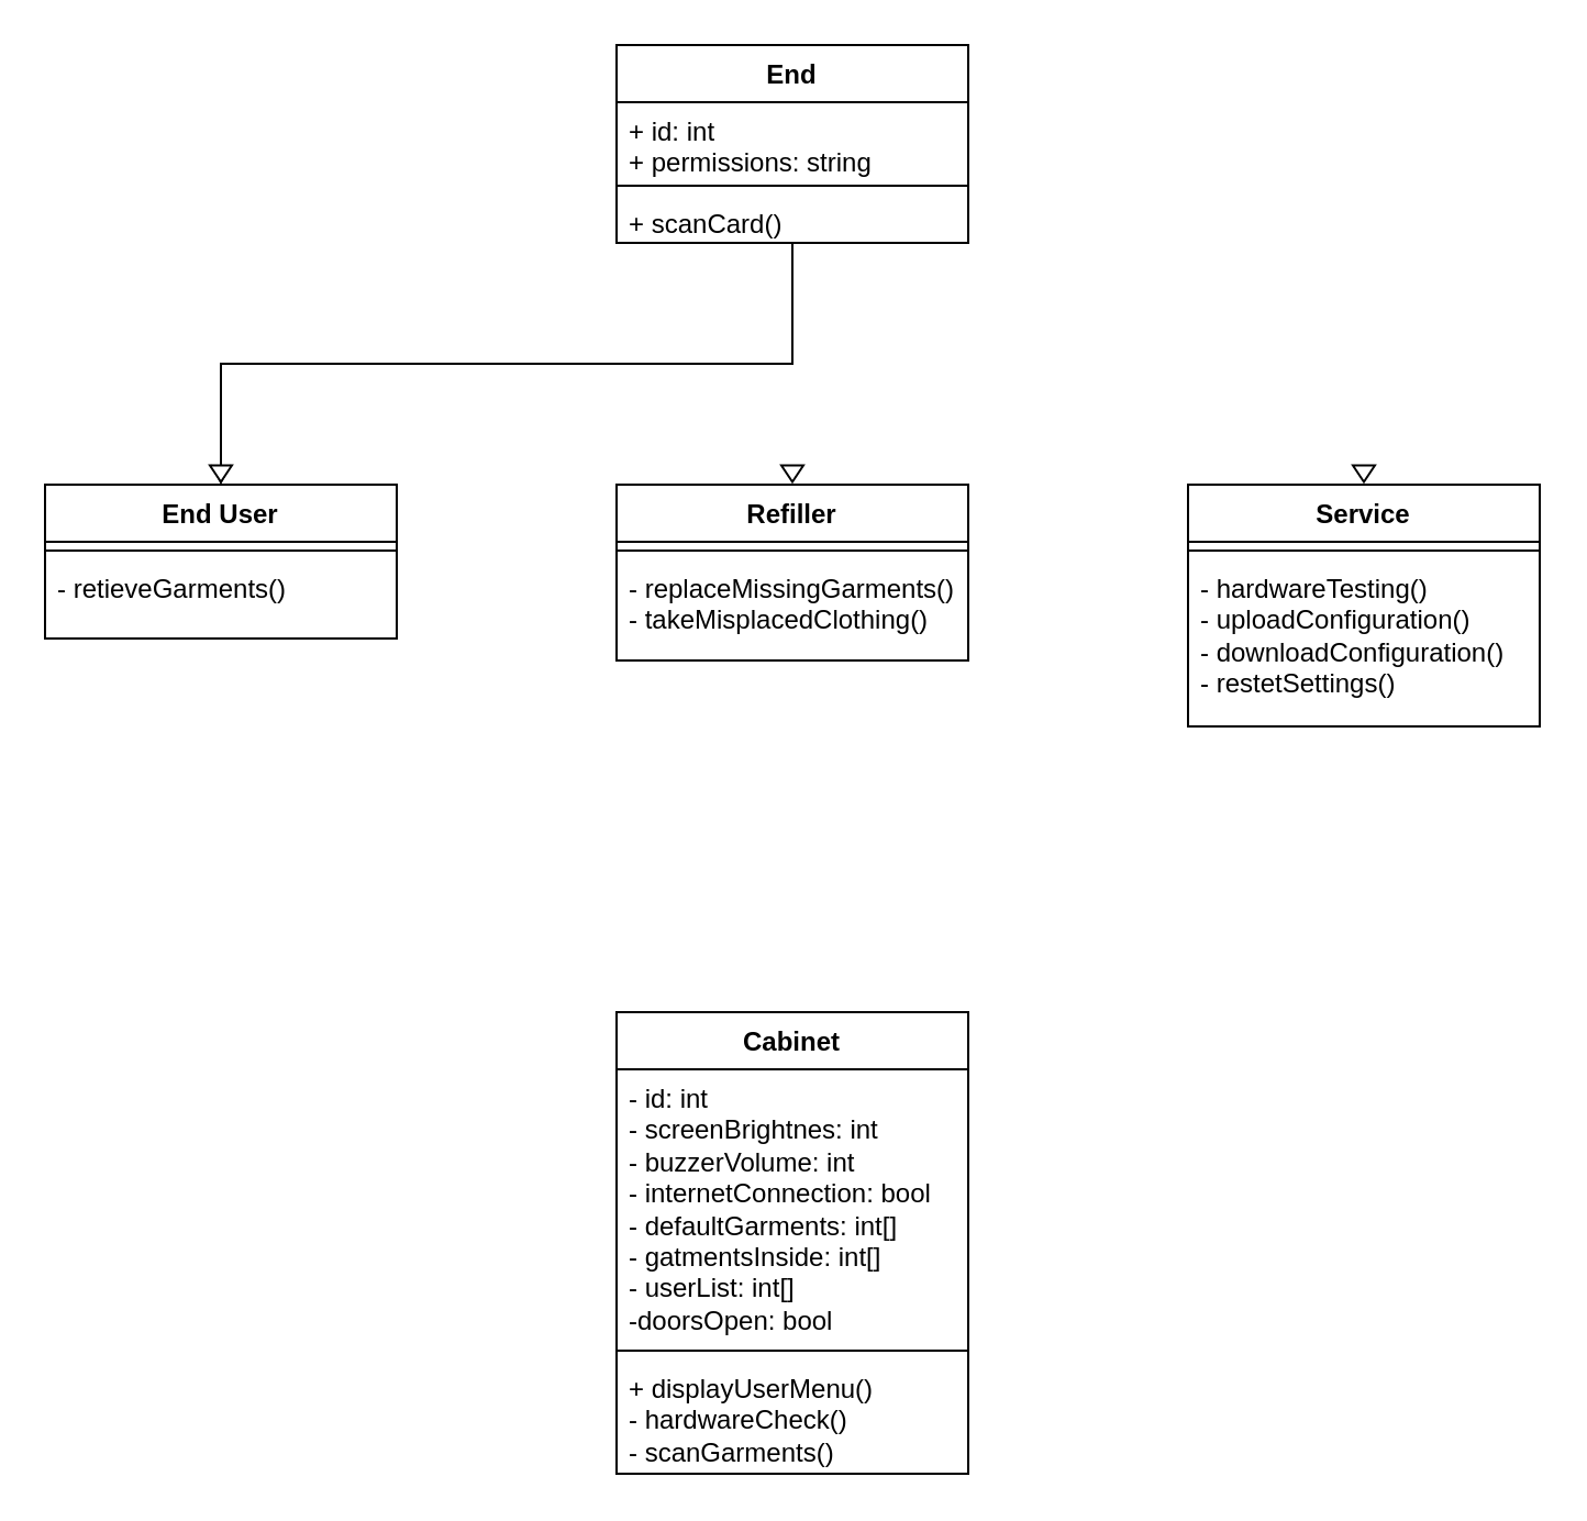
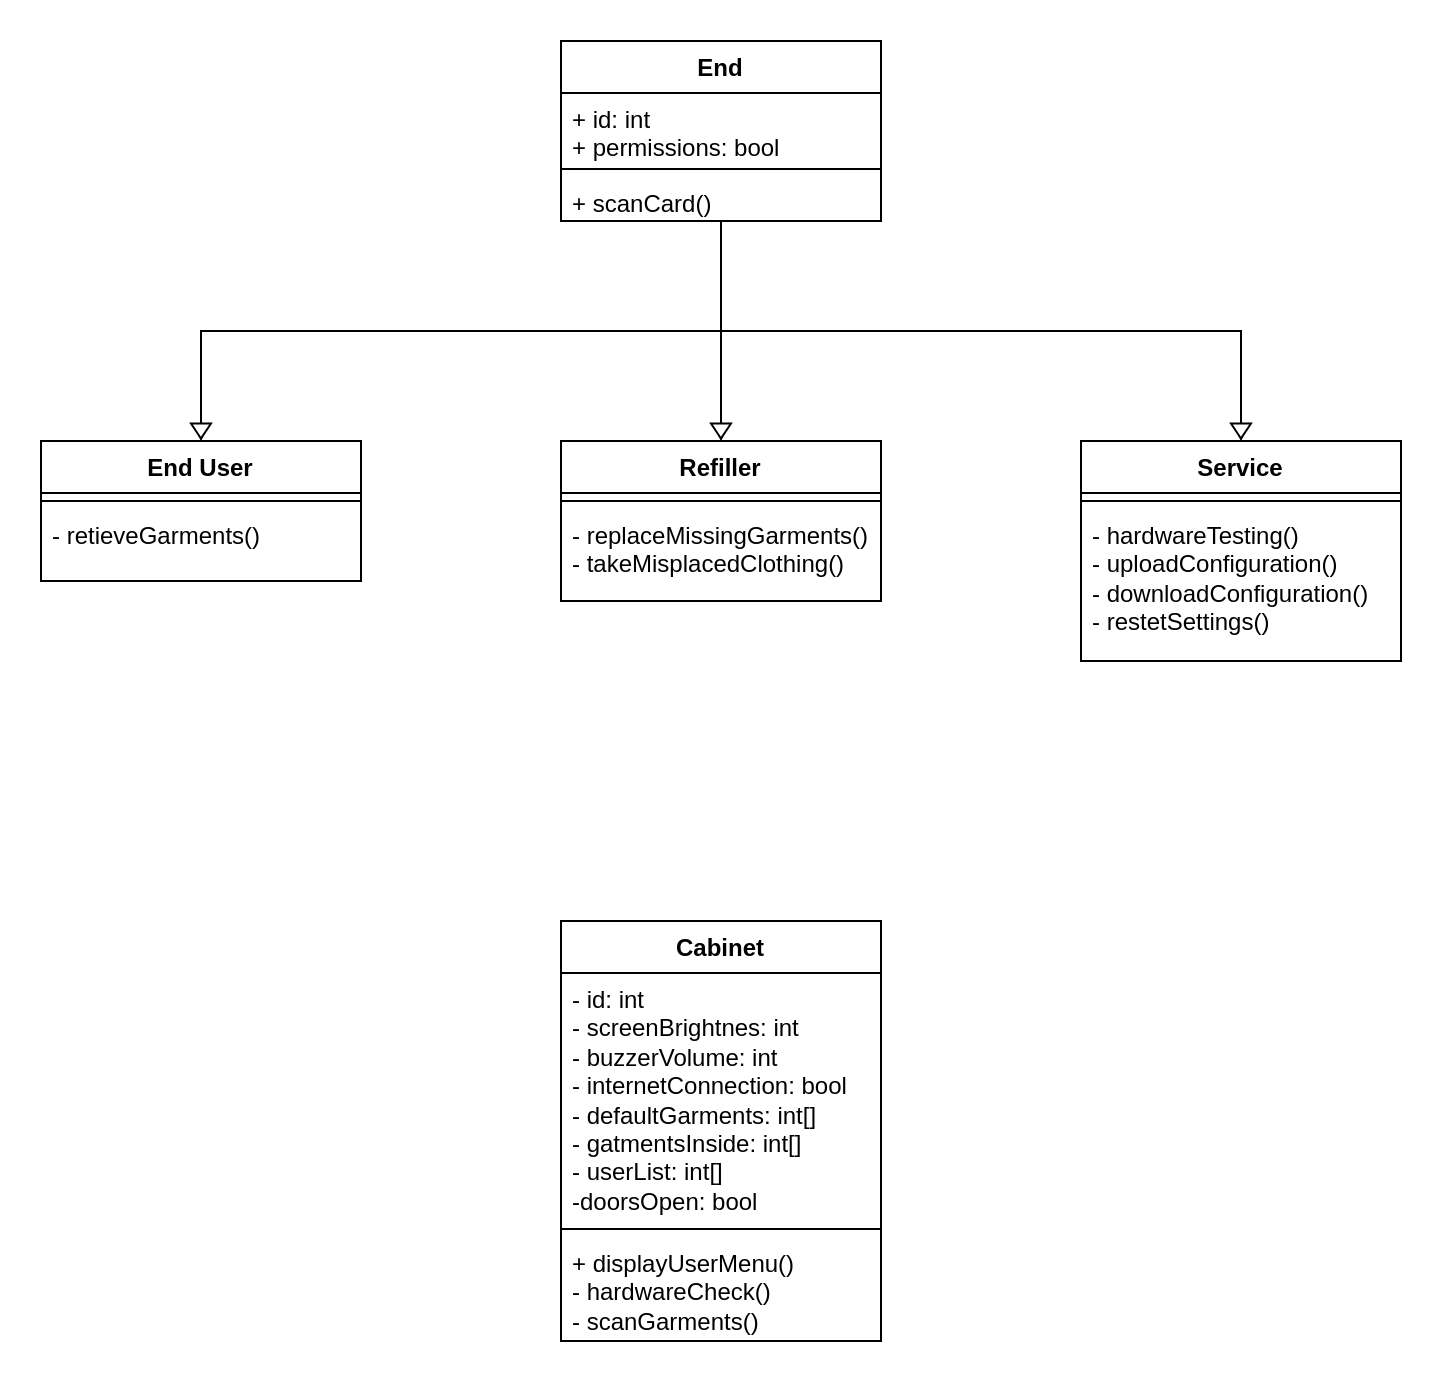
  <mxCell id="0" />
  <mxCell id="1" parent="0" />
  <mxCell id="2" value="Cabinet" style="swimlane;fontStyle=1;align=center;verticalAlign=top;childLayout=stackLayout;horizontal=1;startSize=26;horizontalStack=0;resizeParent=1;resizeParentMax=0;resizeLast=0;collapsible=1;marginBottom=0;whiteSpace=wrap;html=1;" vertex="1" parent="1"><mxGeometry x="280" y="460" width="160" height="210" as="geometry" /></mxCell>
  <mxCell id="3" value="- id: int&lt;div&gt;- screenBrightnes: int&lt;/div&gt;&lt;div&gt;- buzzerVolume: int&lt;/div&gt;&lt;div&gt;- internetConnection: bool&lt;/div&gt;&lt;div&gt;- defaultGarments: int[]&lt;/div&gt;&lt;div&gt;- gatmentsInside: int[]&lt;/div&gt;&lt;div&gt;- userList: int[]&lt;/div&gt;&lt;div&gt;-doorsOpen: bool&lt;/div&gt;&lt;div&gt;&lt;br&gt;&lt;/div&gt;" style="text;strokeColor=none;fillColor=none;align=left;verticalAlign=top;spacingLeft=4;spacingRight=4;overflow=hidden;rotatable=0;points=[[0,0.5],[1,0.5]];portConstraint=eastwest;whiteSpace=wrap;html=1;" vertex="1" parent="2"><mxGeometry y="26" width="160" height="124" as="geometry" /></mxCell>
  <mxCell id="4" value="" style="line;strokeWidth=1;fillColor=none;align=left;verticalAlign=middle;spacingTop=-1;spacingLeft=3;spacingRight=3;rotatable=0;labelPosition=right;points=[];portConstraint=eastwest;strokeColor=inherit;" vertex="1" parent="2"><mxGeometry y="150" width="160" height="8" as="geometry" /></mxCell>
  <mxCell id="5" value="+ displayUserMenu()&lt;div&gt;- hardwareCheck()&lt;/div&gt;&lt;div&gt;- scanGarments()&lt;/div&gt;" style="text;strokeColor=none;fillColor=none;align=left;verticalAlign=top;spacingLeft=4;spacingRight=4;overflow=hidden;rotatable=0;points=[[0,0.5],[1,0.5]];portConstraint=eastwest;whiteSpace=wrap;html=1;" vertex="1" parent="2"><mxGeometry y="158" width="160" height="52" as="geometry" /></mxCell>
  <mxCell id="6" value="" style="group" vertex="1" connectable="0" parent="1"><mxGeometry x="20" y="20" width="680" height="310" as="geometry" /></mxCell>
  <mxCell id="7" style="edgeStyle=orthogonalEdgeStyle;rounded=0;orthogonalLoop=1;jettySize=auto;html=1;exitX=0.5;exitY=1;exitDx=0;exitDy=0;" edge="1" parent="6" source="13" target="17"><mxGeometry relative="1" as="geometry" /></mxCell>
+ <mxCell id="8" style="edgeStyle=orthogonalEdgeStyle;rounded=0;orthogonalLoop=1;jettySize=auto;html=1;exitX=0.5;exitY=1;exitDx=0;exitDy=0;" edge="1" parent="6" source="13" target="10"><mxGeometry relative="1" as="geometry" /></mxCell>
+ <mxCell id="9" style="edgeStyle=orthogonalEdgeStyle;rounded=0;orthogonalLoop=1;jettySize=auto;html=1;exitX=0.5;exitY=1;exitDx=0;exitDy=0;" edge="1" parent="6" source="13" target="20"><mxGeometry relative="1" as="geometry" /></mxCell>
  <mxCell id="10" value="Service" style="swimlane;fontStyle=1;align=center;verticalAlign=top;childLayout=stackLayout;horizontal=1;startSize=26;horizontalStack=0;resizeParent=1;resizeParentMax=0;resizeLast=0;collapsible=1;marginBottom=0;whiteSpace=wrap;html=1;" vertex="1" parent="6"><mxGeometry x="520" y="200" width="160" height="110" as="geometry" /></mxCell>
  <mxCell id="11" value="" style="line;strokeWidth=1;fillColor=none;align=left;verticalAlign=middle;spacingTop=-1;spacingLeft=3;spacingRight=3;rotatable=0;labelPosition=right;points=[];portConstraint=eastwest;strokeColor=inherit;" vertex="1" parent="10"><mxGeometry y="26" width="160" height="8" as="geometry" /></mxCell>
  <mxCell id="12" value="- hardwareTesting()&lt;div&gt;- uploadConfiguration()&lt;/div&gt;&lt;div&gt;- downloadConfiguration()&lt;/div&gt;&lt;div&gt;- restetSettings()&lt;/div&gt;" style="text;strokeColor=none;fillColor=none;align=left;verticalAlign=top;spacingLeft=4;spacingRight=4;overflow=hidden;rotatable=0;points=[[0,0.5],[1,0.5]];portConstraint=eastwest;whiteSpace=wrap;html=1;" vertex="1" parent="10"><mxGeometry y="34" width="160" height="76" as="geometry" /></mxCell>
  <mxCell id="13" value="End" style="swimlane;fontStyle=1;align=center;verticalAlign=top;childLayout=stackLayout;horizontal=1;startSize=26;horizontalStack=0;resizeParent=1;resizeParentMax=0;resizeLast=0;collapsible=1;marginBottom=0;whiteSpace=wrap;html=1;" vertex="1" parent="6"><mxGeometry x="260" width="160" height="90" as="geometry" /></mxCell>
- <mxCell id="14" value="+ id: int&lt;div&gt;+ permissions: string&lt;/div&gt;" style="text;strokeColor=none;fillColor=none;align=left;verticalAlign=top;spacingLeft=4;spacingRight=4;overflow=hidden;rotatable=0;points=[[0,0.5],[1,0.5]];portConstraint=eastwest;whiteSpace=wrap;html=1;" vertex="1" parent="13"><mxGeometry y="26" width="160" height="34" as="geometry" /></mxCell>
+ <mxCell id="14" value="+ id: int&lt;div&gt;+ permissions: bool&lt;/div&gt;" style="text;strokeColor=none;fillColor=none;align=left;verticalAlign=top;spacingLeft=4;spacingRight=4;overflow=hidden;rotatable=0;points=[[0,0.5],[1,0.5]];portConstraint=eastwest;whiteSpace=wrap;html=1;" vertex="1" parent="13"><mxGeometry y="26" width="160" height="34" as="geometry" /></mxCell>
  <mxCell id="15" value="" style="line;strokeWidth=1;fillColor=none;align=left;verticalAlign=middle;spacingTop=-1;spacingLeft=3;spacingRight=3;rotatable=0;labelPosition=right;points=[];portConstraint=eastwest;strokeColor=inherit;" vertex="1" parent="13"><mxGeometry y="60" width="160" height="8" as="geometry" /></mxCell>
  <mxCell id="16" value="+ scanCard()" style="text;strokeColor=none;fillColor=none;align=left;verticalAlign=top;spacingLeft=4;spacingRight=4;overflow=hidden;rotatable=0;points=[[0,0.5],[1,0.5]];portConstraint=eastwest;whiteSpace=wrap;html=1;" vertex="1" parent="13"><mxGeometry y="68" width="160" height="22" as="geometry" /></mxCell>
  <mxCell id="17" value="End User" style="swimlane;fontStyle=1;align=center;verticalAlign=top;childLayout=stackLayout;horizontal=1;startSize=26;horizontalStack=0;resizeParent=1;resizeParentMax=0;resizeLast=0;collapsible=1;marginBottom=0;whiteSpace=wrap;html=1;" vertex="1" parent="6"><mxGeometry y="200" width="160" height="70" as="geometry" /></mxCell>
  <mxCell id="18" value="" style="line;strokeWidth=1;fillColor=none;align=left;verticalAlign=middle;spacingTop=-1;spacingLeft=3;spacingRight=3;rotatable=0;labelPosition=right;points=[];portConstraint=eastwest;strokeColor=inherit;" vertex="1" parent="17"><mxGeometry y="26" width="160" height="8" as="geometry" /></mxCell>
  <mxCell id="19" value="- retieveGarments()" style="text;strokeColor=none;fillColor=none;align=left;verticalAlign=top;spacingLeft=4;spacingRight=4;overflow=hidden;rotatable=0;points=[[0,0.5],[1,0.5]];portConstraint=eastwest;whiteSpace=wrap;html=1;" vertex="1" parent="17"><mxGeometry y="34" width="160" height="36" as="geometry" /></mxCell>
  <mxCell id="20" value="Refiller" style="swimlane;fontStyle=1;align=center;verticalAlign=top;childLayout=stackLayout;horizontal=1;startSize=26;horizontalStack=0;resizeParent=1;resizeParentMax=0;resizeLast=0;collapsible=1;marginBottom=0;whiteSpace=wrap;html=1;" vertex="1" parent="6"><mxGeometry x="260" y="200" width="160" height="80" as="geometry" /></mxCell>
  <mxCell id="21" value="" style="line;strokeWidth=1;fillColor=none;align=left;verticalAlign=middle;spacingTop=-1;spacingLeft=3;spacingRight=3;rotatable=0;labelPosition=right;points=[];portConstraint=eastwest;strokeColor=inherit;" vertex="1" parent="20"><mxGeometry y="26" width="160" height="8" as="geometry" /></mxCell>
  <mxCell id="22" value="- replaceMissingGarments()&lt;div&gt;- takeMisplacedClothing()&lt;/div&gt;" style="text;strokeColor=none;fillColor=none;align=left;verticalAlign=top;spacingLeft=4;spacingRight=4;overflow=hidden;rotatable=0;points=[[0,0.5],[1,0.5]];portConstraint=eastwest;whiteSpace=wrap;html=1;" vertex="1" parent="20"><mxGeometry y="34" width="160" height="46" as="geometry" /></mxCell>
  <mxCell id="23" value="" style="triangle;whiteSpace=wrap;html=1;rotation=90;" vertex="1" parent="6"><mxGeometry x="336.25" y="190" width="7.5" height="10" as="geometry" /></mxCell>
  <mxCell id="24" value="" style="triangle;whiteSpace=wrap;html=1;rotation=90;" vertex="1" parent="6"><mxGeometry x="76.25" y="190" width="7.5" height="10" as="geometry" /></mxCell>
  <mxCell id="25" value="" style="triangle;whiteSpace=wrap;html=1;rotation=90;" vertex="1" parent="6"><mxGeometry x="596.25" y="190" width="7.5" height="10" as="geometry" /></mxCell>
